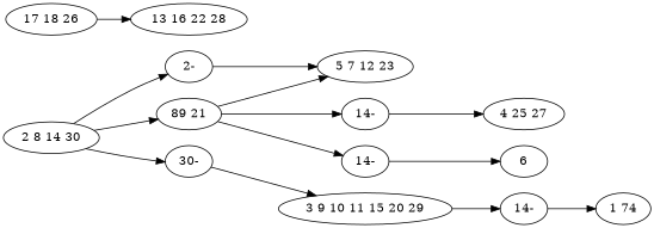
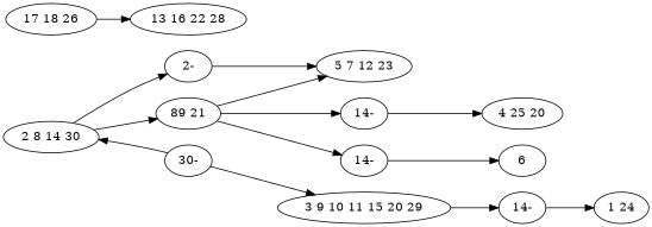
  digraph {
    rankdir=LR
    n1 [label="2 8 14 30"]
    n2 [label="2-"]
    n3 [label="89 21"]
    n4 [label="30-"]
    n5 [label="5 7 12 23"]
    n6 [label="14-"]
    n7 [label="14-"]
    n8 [label="3 9 10 11 15 20 29"]
    n9 [label="17 18 26"]
    n10 [label="13 16 22 28"]
-   n11 [label="4 25 27"]
+   n11 [label="4 25 20"]
    n12 [label=6]
    n13 [label="14-"]
-   n14 [label="1 74"]
+   n14 [label="1 24"]
    n1 -> n2
    n1 -> n3
-   n1 -> n4
+   n4 -> n1
    n2 -> n5
    n3 -> n5
    n3 -> n6
    n3 -> n7
    n4 -> n8
    n6 -> n11
    n7 -> n12
    n8 -> n13
    n9 -> n10
    n13 -> n14
  }
